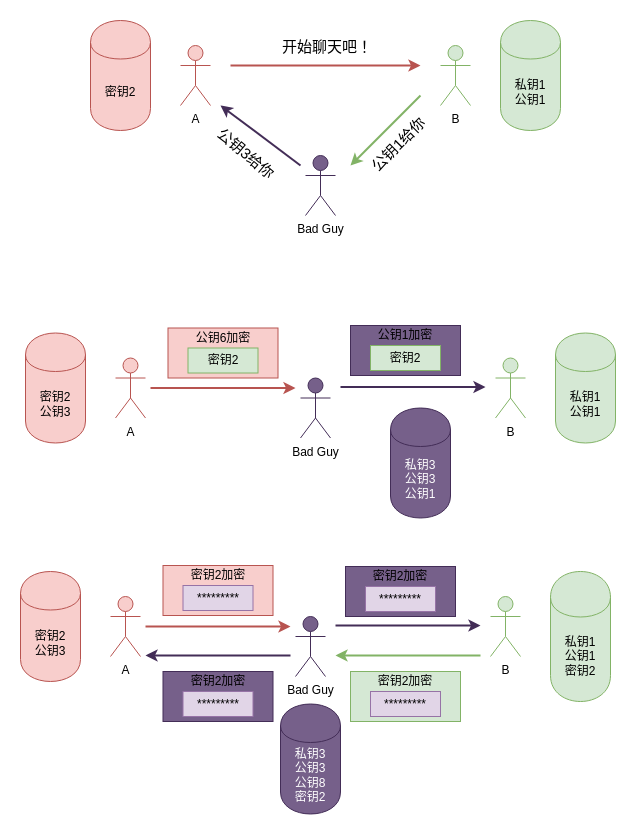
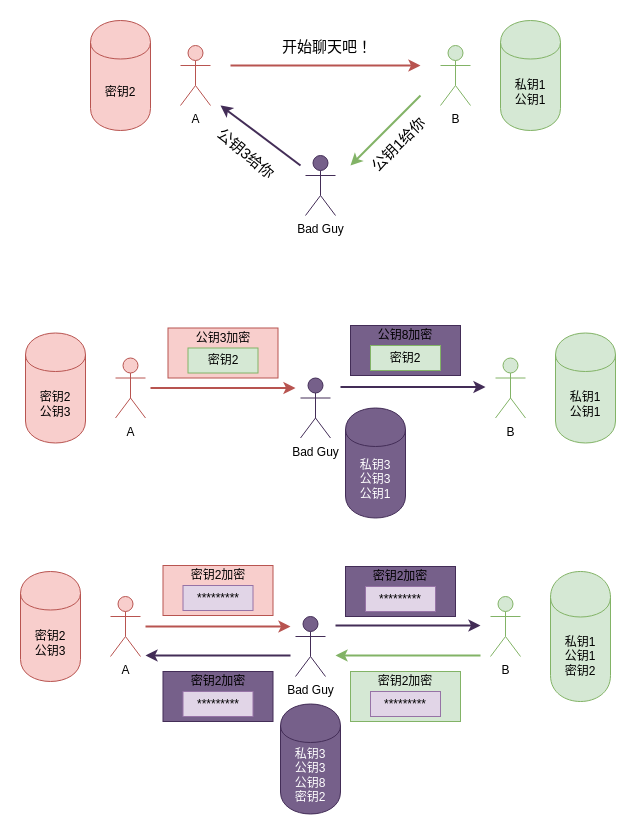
  <mxCell id="0" />
  <mxCell id="1" parent="0" />
  <mxCell id="2" value="A" style="shape=umlActor;verticalLabelPosition=bottom;labelBackgroundColor=#ffffff;verticalAlign=top;html=1;outlineConnect=0;fillColor=#f8cecc;strokeColor=#b85450;" vertex="1" parent="1"><mxGeometry x="180" y="45" width="30" height="60" as="geometry" /></mxCell>
  <mxCell id="3" value="B" style="shape=umlActor;verticalLabelPosition=bottom;labelBackgroundColor=#ffffff;verticalAlign=top;html=1;outlineConnect=0;fillColor=#d5e8d4;strokeColor=#82b366;" vertex="1" parent="1"><mxGeometry x="440" y="45" width="30" height="60" as="geometry" /></mxCell>
  <mxCell id="4" value="私钥1&lt;br&gt;公钥1" style="shape=cylinder;whiteSpace=wrap;html=1;boundedLbl=1;backgroundOutline=1;fillColor=#d5e8d4;strokeColor=#82b366;" vertex="1" parent="1"><mxGeometry x="500" y="20" width="60" height="110" as="geometry" /></mxCell>
  <mxCell id="5" value="密钥2" style="shape=cylinder;whiteSpace=wrap;html=1;boundedLbl=1;backgroundOutline=1;fillColor=#f8cecc;strokeColor=#b85450;" vertex="1" parent="1"><mxGeometry x="90" y="20" width="60" height="110" as="geometry" /></mxCell>
  <mxCell id="6" value="" style="endArrow=classic;html=1;strokeWidth=2;fillColor=#f8cecc;strokeColor=#b85450;" edge="1" parent="1"><mxGeometry width="50" height="50" relative="1" as="geometry"><mxPoint x="230" y="65" as="sourcePoint" /><mxPoint x="420" y="65" as="targetPoint" /></mxGeometry></mxCell>
  <mxCell id="7" value="" style="endArrow=classic;html=1;strokeWidth=2;fillColor=#d5e8d4;strokeColor=#82b366;" edge="1" parent="1"><mxGeometry width="50" height="50" relative="1" as="geometry"><mxPoint x="420" y="95" as="sourcePoint" /><mxPoint x="350" y="165" as="targetPoint" /></mxGeometry></mxCell>
  <mxCell id="8" value="&lt;font style=&quot;font-size: 15px&quot;&gt;开始聊天吧！&lt;/font&gt;" style="text;html=1;resizable=0;points=[];autosize=1;align=left;verticalAlign=top;spacingTop=-4;" vertex="1" parent="1"><mxGeometry x="280" y="35" width="110" height="20" as="geometry" /></mxCell>
  <mxCell id="9" value="&lt;font style=&quot;font-size: 15px&quot;&gt;公钥1给你&lt;/font&gt;" style="text;html=1;resizable=0;points=[];autosize=1;align=left;verticalAlign=top;spacingTop=-4;rotation=-45;" vertex="1" parent="1"><mxGeometry x="360" y="130" width="80" height="20" as="geometry" /></mxCell>
  <mxCell id="10" value="" style="rounded=0;whiteSpace=wrap;html=1;fillColor=#f8cecc;strokeColor=#b85450;" vertex="1" parent="1"><mxGeometry x="167.5" y="327.5" width="110" height="50" as="geometry" /></mxCell>
- <mxCell id="11" value="公钥6加密" style="text;html=1;strokeColor=none;fillColor=none;align=center;verticalAlign=middle;whiteSpace=wrap;rounded=0;" vertex="1" parent="1"><mxGeometry x="187.5" y="327.5" width="70" height="20" as="geometry" /></mxCell>
+ <mxCell id="11" value="公钥3加密" style="text;html=1;strokeColor=none;fillColor=none;align=center;verticalAlign=middle;whiteSpace=wrap;rounded=0;" vertex="1" parent="1"><mxGeometry x="187.5" y="327.5" width="70" height="20" as="geometry" /></mxCell>
  <mxCell id="12" value="密钥2" style="rounded=0;whiteSpace=wrap;html=1;fillColor=#d5e8d4;strokeColor=#82b366;" vertex="1" parent="1"><mxGeometry x="187.5" y="347.5" width="70" height="25" as="geometry" /></mxCell>
  <mxCell id="13" value="Bad Guy" style="shape=umlActor;verticalLabelPosition=bottom;labelBackgroundColor=#ffffff;verticalAlign=top;html=1;outlineConnect=0;fillColor=#76608a;strokeColor=#432D57;fontColor=#000000;" vertex="1" parent="1"><mxGeometry x="305" y="155" width="30" height="60" as="geometry" /></mxCell>
  <mxCell id="14" value="" style="endArrow=classic;html=1;strokeWidth=2;fillColor=#76608a;strokeColor=#432D57;" edge="1" parent="1"><mxGeometry width="50" height="50" relative="1" as="geometry"><mxPoint x="300" y="165" as="sourcePoint" /><mxPoint x="220" y="105" as="targetPoint" /></mxGeometry></mxCell>
  <mxCell id="15" value="&lt;font style=&quot;font-size: 15px&quot;&gt;公钥3给你&lt;/font&gt;" style="text;html=1;resizable=0;points=[];autosize=1;align=left;verticalAlign=top;spacingTop=-4;rotation=40;" vertex="1" parent="1"><mxGeometry x="210" y="145" width="80" height="20" as="geometry" /></mxCell>
  <mxCell id="16" value="A" style="shape=umlActor;verticalLabelPosition=bottom;labelBackgroundColor=#ffffff;verticalAlign=top;html=1;outlineConnect=0;fillColor=#f8cecc;strokeColor=#b85450;" vertex="1" parent="1"><mxGeometry x="115" y="357.5" width="30" height="60" as="geometry" /></mxCell>
  <mxCell id="17" value="B" style="shape=umlActor;verticalLabelPosition=bottom;labelBackgroundColor=#ffffff;verticalAlign=top;html=1;outlineConnect=0;fillColor=#d5e8d4;strokeColor=#82b366;" vertex="1" parent="1"><mxGeometry x="495" y="357.5" width="30" height="60" as="geometry" /></mxCell>
  <mxCell id="18" value="私钥1&lt;br&gt;公钥1" style="shape=cylinder;whiteSpace=wrap;html=1;boundedLbl=1;backgroundOutline=1;fillColor=#d5e8d4;strokeColor=#82b366;" vertex="1" parent="1"><mxGeometry x="555" y="332.5" width="60" height="110" as="geometry" /></mxCell>
  <mxCell id="19" value="密钥2&lt;br&gt;公钥3" style="shape=cylinder;whiteSpace=wrap;html=1;boundedLbl=1;backgroundOutline=1;fillColor=#f8cecc;strokeColor=#b85450;" vertex="1" parent="1"><mxGeometry x="25" y="332.5" width="60" height="110" as="geometry" /></mxCell>
  <mxCell id="20" value="Bad Guy" style="shape=umlActor;verticalLabelPosition=bottom;labelBackgroundColor=#ffffff;verticalAlign=top;html=1;outlineConnect=0;fillColor=#76608a;strokeColor=#432D57;fontColor=#000000;" vertex="1" parent="1"><mxGeometry x="300" y="377.5" width="30" height="60" as="geometry" /></mxCell>
- <mxCell id="21" value="私钥3&lt;br&gt;公钥3&lt;br&gt;公钥1" style="shape=cylinder;whiteSpace=wrap;html=1;boundedLbl=1;backgroundOutline=1;fillColor=#76608a;strokeColor=#432D57;fontColor=#ffffff;" vertex="1" parent="1"><mxGeometry x="390" y="407.5" width="60" height="110" as="geometry" /></mxCell>
+ <mxCell id="21" value="私钥3&lt;br&gt;公钥3&lt;br&gt;公钥1" style="shape=cylinder;whiteSpace=wrap;html=1;boundedLbl=1;backgroundOutline=1;fillColor=#76608a;strokeColor=#432D57;fontColor=#ffffff;" vertex="1" parent="1"><mxGeometry x="345" y="407.5" width="60" height="110" as="geometry" /></mxCell>
  <mxCell id="22" value="" style="endArrow=classic;html=1;strokeWidth=2;fillColor=#f8cecc;strokeColor=#b85450;" edge="1" parent="1"><mxGeometry width="50" height="50" relative="1" as="geometry"><mxPoint x="150" y="387.5" as="sourcePoint" /><mxPoint x="295" y="387.5" as="targetPoint" /></mxGeometry></mxCell>
  <mxCell id="23" value="" style="endArrow=classic;html=1;strokeWidth=2;fillColor=#76608a;strokeColor=#432D57;" edge="1" parent="1"><mxGeometry width="50" height="50" relative="1" as="geometry"><mxPoint x="340" y="386.5" as="sourcePoint" /><mxPoint x="485" y="386.5" as="targetPoint" /></mxGeometry></mxCell>
  <mxCell id="24" value="" style="rounded=0;whiteSpace=wrap;html=1;fillColor=#76608a;strokeColor=#432D57;fontColor=#ffffff;" vertex="1" parent="1"><mxGeometry x="350" y="325" width="110" height="50" as="geometry" /></mxCell>
- <mxCell id="25" value="公钥1加密" style="text;html=1;strokeColor=none;fillColor=none;align=center;verticalAlign=middle;whiteSpace=wrap;rounded=0;" vertex="1" parent="1"><mxGeometry x="370" y="325" width="70" height="20" as="geometry" /></mxCell>
+ <mxCell id="25" value="公钥8加密" style="text;html=1;strokeColor=none;fillColor=none;align=center;verticalAlign=middle;whiteSpace=wrap;rounded=0;" vertex="1" parent="1"><mxGeometry x="370" y="325" width="70" height="20" as="geometry" /></mxCell>
  <mxCell id="26" value="密钥2" style="rounded=0;whiteSpace=wrap;html=1;fillColor=#d5e8d4;strokeColor=#82b366;" vertex="1" parent="1"><mxGeometry x="370" y="345" width="70" height="25" as="geometry" /></mxCell>
  <mxCell id="27" value="A" style="shape=umlActor;verticalLabelPosition=bottom;labelBackgroundColor=#ffffff;verticalAlign=top;html=1;outlineConnect=0;fillColor=#f8cecc;strokeColor=#b85450;" vertex="1" parent="1"><mxGeometry x="110" y="596" width="30" height="60" as="geometry" /></mxCell>
  <mxCell id="28" value="B" style="shape=umlActor;verticalLabelPosition=bottom;labelBackgroundColor=#ffffff;verticalAlign=top;html=1;outlineConnect=0;fillColor=#d5e8d4;strokeColor=#82b366;" vertex="1" parent="1"><mxGeometry x="490" y="596" width="30" height="60" as="geometry" /></mxCell>
  <mxCell id="29" value="私钥1&lt;br&gt;公钥1&lt;br&gt;密钥2" style="shape=cylinder;whiteSpace=wrap;html=1;boundedLbl=1;backgroundOutline=1;fillColor=#d5e8d4;strokeColor=#82b366;" vertex="1" parent="1"><mxGeometry x="550" y="571" width="60" height="130" as="geometry" /></mxCell>
  <mxCell id="30" value="密钥2&lt;br&gt;公钥3" style="shape=cylinder;whiteSpace=wrap;html=1;boundedLbl=1;backgroundOutline=1;fillColor=#f8cecc;strokeColor=#b85450;" vertex="1" parent="1"><mxGeometry x="20" y="571" width="60" height="110" as="geometry" /></mxCell>
  <mxCell id="31" value="Bad Guy" style="shape=umlActor;verticalLabelPosition=bottom;labelBackgroundColor=#ffffff;verticalAlign=top;html=1;outlineConnect=0;fillColor=#76608a;strokeColor=#432D57;fontColor=#000000;" vertex="1" parent="1"><mxGeometry x="295" y="616" width="30" height="60" as="geometry" /></mxCell>
  <mxCell id="32" value="私钥3&lt;br&gt;公钥3&lt;br&gt;公钥8&lt;br&gt;密钥2" style="shape=cylinder;whiteSpace=wrap;html=1;boundedLbl=1;backgroundOutline=1;fillColor=#76608a;strokeColor=#432D57;fontColor=#ffffff;" vertex="1" parent="1"><mxGeometry x="280" y="703.5" width="60" height="110" as="geometry" /></mxCell>
  <mxCell id="33" value="" style="endArrow=classic;html=1;strokeWidth=2;fillColor=#f8cecc;strokeColor=#b85450;" edge="1" parent="1"><mxGeometry width="50" height="50" relative="1" as="geometry"><mxPoint x="145" y="626" as="sourcePoint" /><mxPoint x="290" y="626" as="targetPoint" /></mxGeometry></mxCell>
  <mxCell id="34" value="" style="endArrow=classic;html=1;strokeWidth=2;fillColor=#76608a;strokeColor=#432D57;" edge="1" parent="1"><mxGeometry width="50" height="50" relative="1" as="geometry"><mxPoint x="335" y="625" as="sourcePoint" /><mxPoint x="480" y="625" as="targetPoint" /></mxGeometry></mxCell>
  <mxCell id="35" value="" style="rounded=0;whiteSpace=wrap;html=1;fillColor=#f8cecc;strokeColor=#b85450;" vertex="1" parent="1"><mxGeometry x="162.5" y="565" width="110" height="50" as="geometry" /></mxCell>
  <mxCell id="36" value="密钥2加密" style="text;html=1;strokeColor=none;fillColor=none;align=center;verticalAlign=middle;whiteSpace=wrap;rounded=0;" vertex="1" parent="1"><mxGeometry x="182.5" y="565" width="70" height="20" as="geometry" /></mxCell>
  <mxCell id="37" value="*********" style="rounded=0;whiteSpace=wrap;html=1;fillColor=#e1d5e7;strokeColor=#9673a6;" vertex="1" parent="1"><mxGeometry x="182.5" y="585" width="70" height="25" as="geometry" /></mxCell>
  <mxCell id="38" value="" style="rounded=0;whiteSpace=wrap;html=1;fillColor=#76608a;strokeColor=#432D57;fontColor=#ffffff;" vertex="1" parent="1"><mxGeometry x="345" y="566" width="110" height="50" as="geometry" /></mxCell>
  <mxCell id="39" value="密钥2加密" style="text;html=1;strokeColor=none;fillColor=none;align=center;verticalAlign=middle;whiteSpace=wrap;rounded=0;" vertex="1" parent="1"><mxGeometry x="365" y="566" width="70" height="20" as="geometry" /></mxCell>
  <mxCell id="40" value="*********" style="rounded=0;whiteSpace=wrap;html=1;fillColor=#e1d5e7;strokeColor=#9673a6;" vertex="1" parent="1"><mxGeometry x="365" y="586" width="70" height="25" as="geometry" /></mxCell>
  <mxCell id="41" value="" style="rounded=0;whiteSpace=wrap;html=1;fillColor=#d5e8d4;strokeColor=#82b366;" vertex="1" parent="1"><mxGeometry x="350" y="671" width="110" height="50" as="geometry" /></mxCell>
  <mxCell id="42" value="密钥2加密" style="text;html=1;strokeColor=none;fillColor=none;align=center;verticalAlign=middle;whiteSpace=wrap;rounded=0;" vertex="1" parent="1"><mxGeometry x="370" y="671" width="70" height="20" as="geometry" /></mxCell>
  <mxCell id="43" value="*********" style="rounded=0;whiteSpace=wrap;html=1;fillColor=#e1d5e7;strokeColor=#9673a6;" vertex="1" parent="1"><mxGeometry x="370" y="691" width="70" height="25" as="geometry" /></mxCell>
  <mxCell id="44" value="" style="endArrow=classic;html=1;strokeWidth=2;fillColor=#d5e8d4;strokeColor=#82b366;" edge="1" parent="1"><mxGeometry width="50" height="50" relative="1" as="geometry"><mxPoint x="480" y="655" as="sourcePoint" /><mxPoint x="335" y="655" as="targetPoint" /></mxGeometry></mxCell>
  <mxCell id="45" value="" style="endArrow=classic;html=1;strokeWidth=2;fillColor=#76608a;strokeColor=#432D57;" edge="1" parent="1"><mxGeometry width="50" height="50" relative="1" as="geometry"><mxPoint x="290" y="655" as="sourcePoint" /><mxPoint x="145" y="655" as="targetPoint" /></mxGeometry></mxCell>
  <mxCell id="46" value="" style="rounded=0;whiteSpace=wrap;html=1;fillColor=#76608a;strokeColor=#432D57;fontColor=#ffffff;" vertex="1" parent="1"><mxGeometry x="162.5" y="671" width="110" height="50" as="geometry" /></mxCell>
  <mxCell id="47" value="密钥2加密" style="text;html=1;strokeColor=none;fillColor=none;align=center;verticalAlign=middle;whiteSpace=wrap;rounded=0;" vertex="1" parent="1"><mxGeometry x="182.5" y="671" width="70" height="20" as="geometry" /></mxCell>
  <mxCell id="48" value="*********" style="rounded=0;whiteSpace=wrap;html=1;fillColor=#e1d5e7;strokeColor=#9673a6;" vertex="1" parent="1"><mxGeometry x="182.5" y="691" width="70" height="25" as="geometry" /></mxCell>
